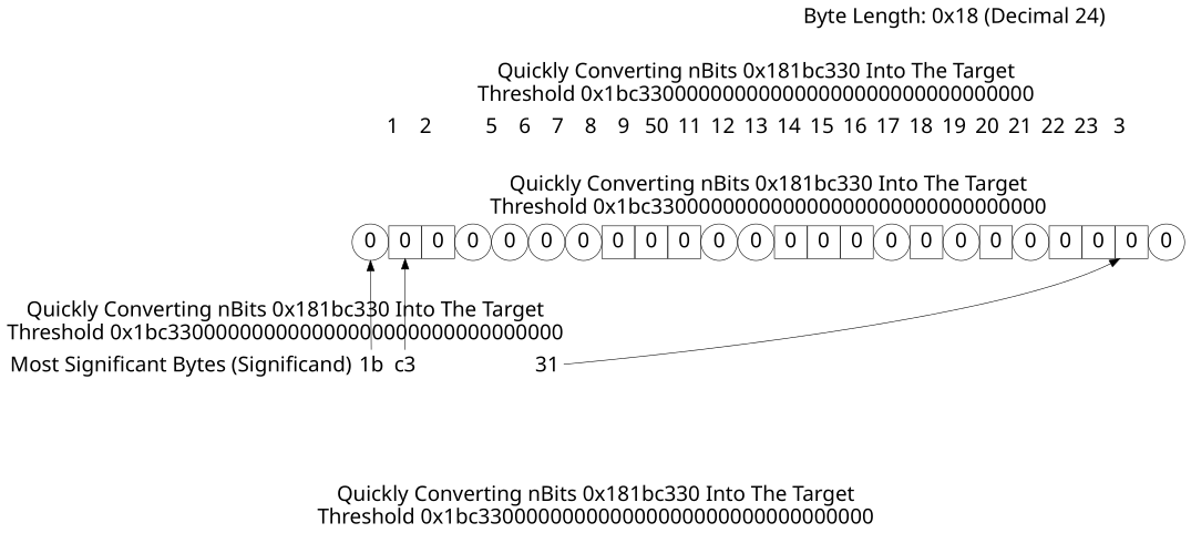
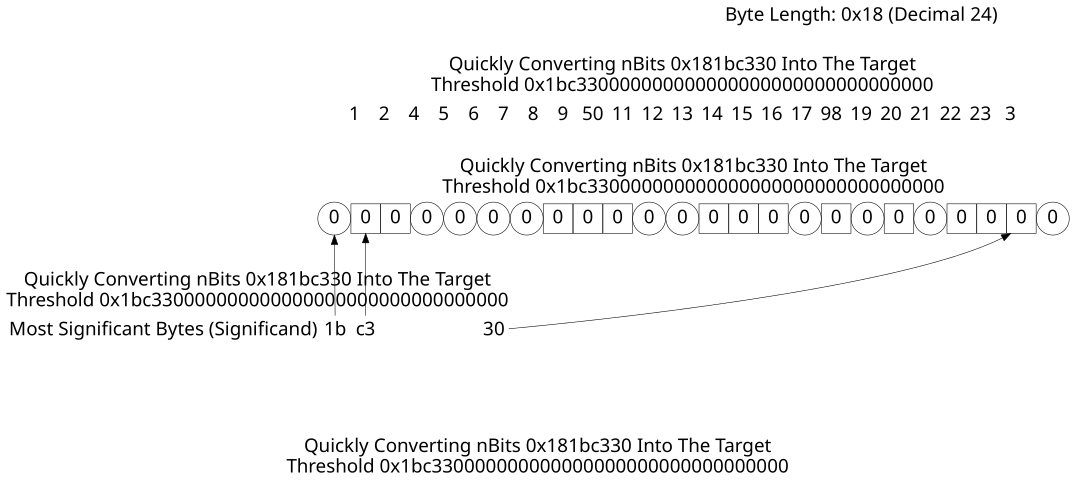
  digraph {
    fontname=Sans
    fontsize=60
    label=" \nQuickly Converting nBits 0x181bc330 Into The Target\nThreshold 0x1bc330000000000000000000000000000000"
    nodesep=0.0
    penwidth=0
    rankdir=TB
    ranksep=0.0
    node [fontname=Sans fontsize=60 penwidth=1.75 shape=none]
    edge [fontname=Sans penwidth=1.75 style=invis]
    n1 [height=1.3 label=0 shape=circle width=1.3]
    n2 [height=1.3 label=0 shape=box width=1.3]
    n3 [height=1.3 label=0 shape=box width=1.3]
    n4 [height=1.3 label=0 shape=circle width=1.3]
    n5 [height=1.3 label=0 shape=box width=1.3]
    n6 [height=1.3 label=0 shape=circle width=1.3]
    n7 [height=1.3 label=0 shape=box width=1.3]
    n8 [height=1.3 label=0 shape=circle width=1.3]
    n9 [height=1.3 label=0 shape=box width=1.3]
    n10 [height=1.3 label=0 shape=box width=1.3]
    n11 [height=1.3 label=0 shape=box width=1.3]
    n12 [height=1.3 label=0 shape=circle width=1.3]
    n13 [height=1.3 label=0 shape=circle width=1.3]
    n14 [height=1.3 label=0 shape=box width=1.3]
    n15 [height=1.3 label=0 shape=box width=1.3]
    n16 [height=1.3 label=0 shape=box width=1.3]
    n17 [height=1.3 label=0 shape=circle width=1.3]
    n18 [height=1.3 label=0 shape=circle width=1.3]
    n19 [height=1.3 label=0 shape=circle width=1.3]
    n20 [height=1.3 label=0 shape=circle width=1.3]
    n21 [height=1.3 label=0 shape=box width=1.3]
    n22 [height=1.3 label=0 shape=circle width=1.3]
    n23 [height=1.3 label=0 shape=box width=1.3]
    n24 [height=1.3 label=0 shape=box width=1.3]
    n25 [height=1.3 label=1 width=1.3]
    n26 [height=1.3 label=2 width=1.3]
    n27 [height=1.3 label=3 width=1.3]
+   n28 [height=1.3 label=4 width=1.3]
    n29 [height=1.3 label=5 width=1.3]
    n30 [height=1.3 label=6 width=1.3]
    n31 [height=1.3 label=7 width=1.3]
    n32 [height=1.3 label=8 width=1.3]
    n33 [height=1.3 label=9 width=1.3]
    n34 [height=1.3 label=50 width=1.3]
    n35 [height=1.3 label=11 width=1.3]
    n36 [height=1.3 label=12 width=1.3]
    n37 [height=1.3 label=13 width=1.3]
    n38 [height=1.3 label=14 width=1.3]
    n39 [height=1.3 label=15 width=1.3]
    n40 [height=1.3 label=16 width=1.3]
    n41 [height=1.3 label=17 width=1.3]
-   n42 [height=1.3 label=18 width=1.3]
+   n42 [height=1.3 label=98 width=1.3]
    n43 [height=1.3 label=19 width=1.3]
    n44 [height=1.3 label=20 width=1.3]
    n45 [height=1.3 label=21 width=1.3]
    n46 [height=1.3 label=22 width=1.3]
    n47 [height=1.3 label=23 width=1.3]
    n48 [height=1.3 label="1b" width=1.3]
    n49 [height=1.3 label=c3 width=1.3]
-   n50 [height=1.3 label=31 width=1.3]
+   n50 [height=1.3 label=30 width=1.3]
    n51 [height=1.3 label="Most Significant Bytes (Significand)" width=1.3]
    n52 [height=1.3 label="Byte Length: 0x18 (Decimal 24)" width=1.3]
    subgraph cluster_1 {
      n1
      n2
      n3
      n4
      n5
      n6
      n7
      n8
      n9
      n10
      n11
      n12
      n13
      n14
      n15
      n16
      n17
      n18
      n19
      n20
      n21
      n22
      n23
      n24
    }
    subgraph cluster_2 {
      n25
      n26
      n27
+     n28
      n29
      n30
      n31
      n32
      n33
      n34
      n35
      n36
      n37
      n38
      n39
      n40
      n41
      n42
      n43
      n44
      n45
      n46
      n47
    }
    subgraph cluster_3 {
      n48
      n49
      n50
      n51
    }
    n22 -> n48 [arrowsize=3 dir=back minlen=4 style=""]
    n23 -> n49 [arrowsize=3 dir=back minlen=4 style=""]
    n24 -> n50 [arrowsize=3 dir=back minlen=4 style=""]
    n25 -> n22
    n26 -> n23
    n27 -> n24
+   n28 -> n21
    n29 -> n20
    n30 -> n19
    n31 -> n18
    n32 -> n17
    n33 -> n16
    n34 -> n15
    n35 -> n14
    n36 -> n13
    n37 -> n12
    n38 -> n11
    n39 -> n10
    n40 -> n9
    n41 -> n8
    n42 -> n7
    n43 -> n6
    n44 -> n5
    n45 -> n4
    n46 -> n3
    n47 -> n2
    n52 -> n43
  }
